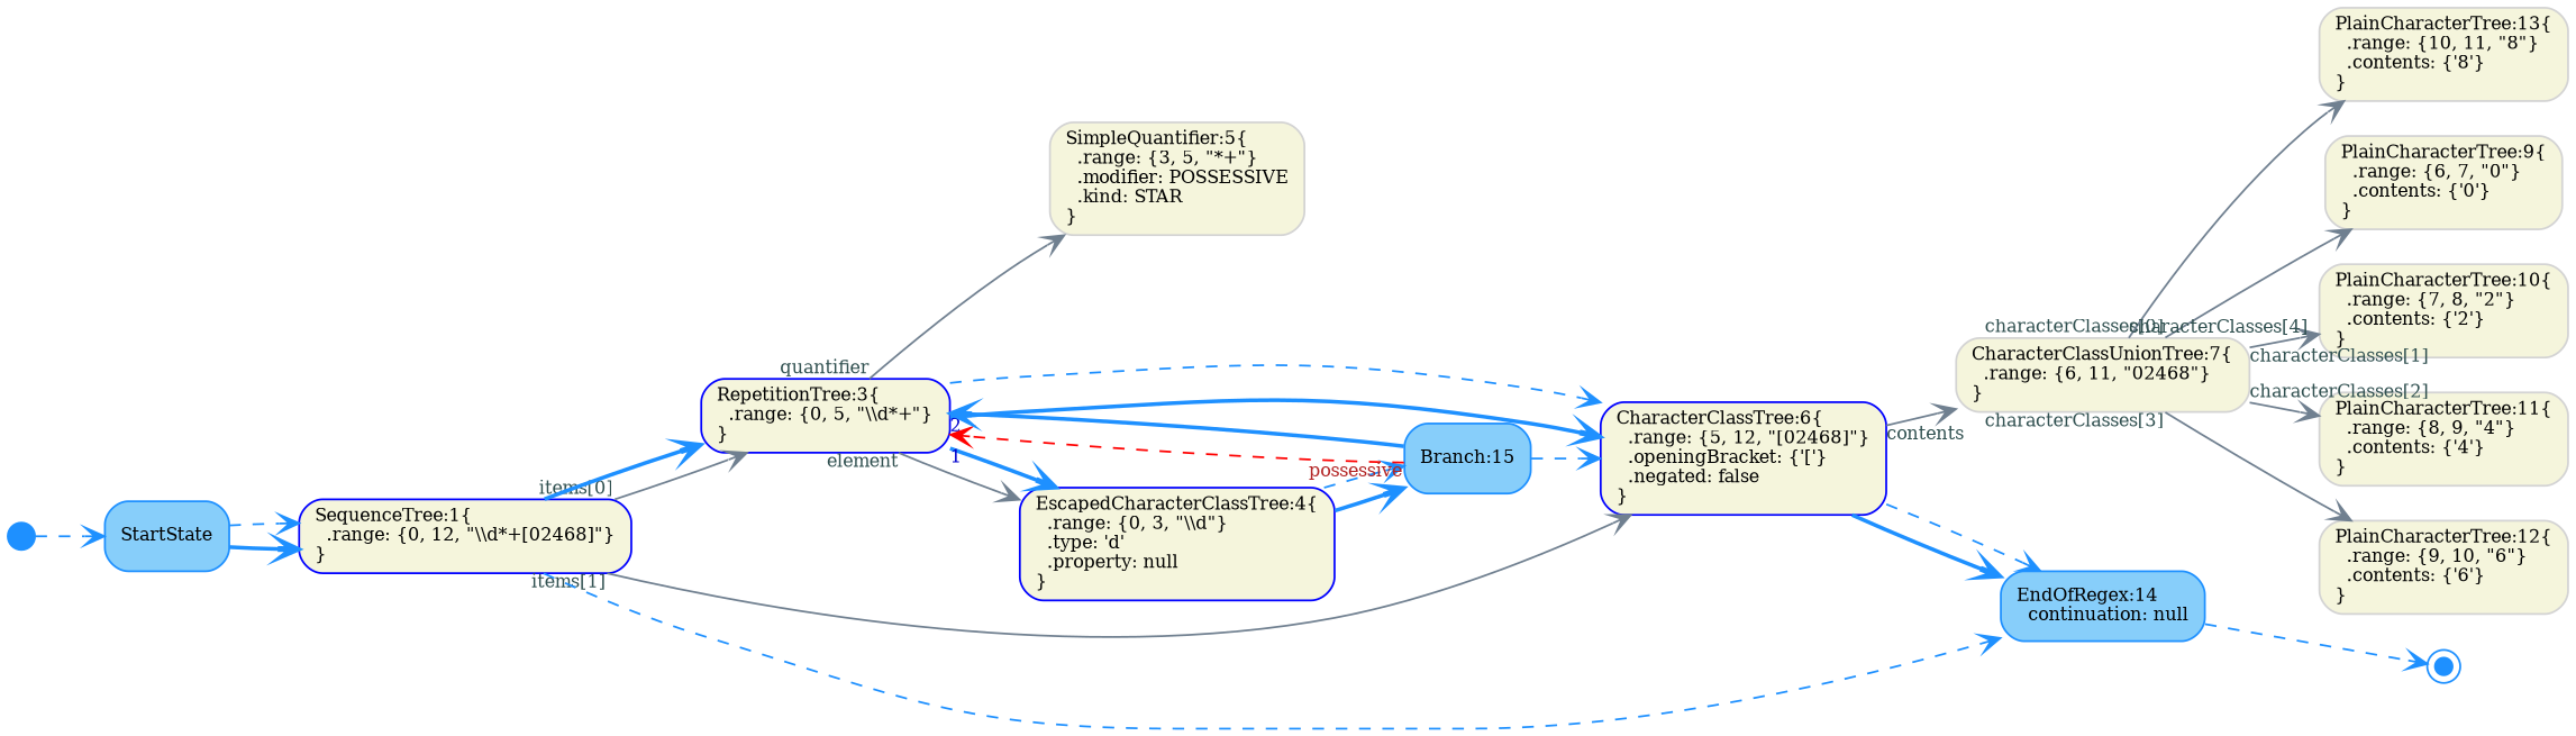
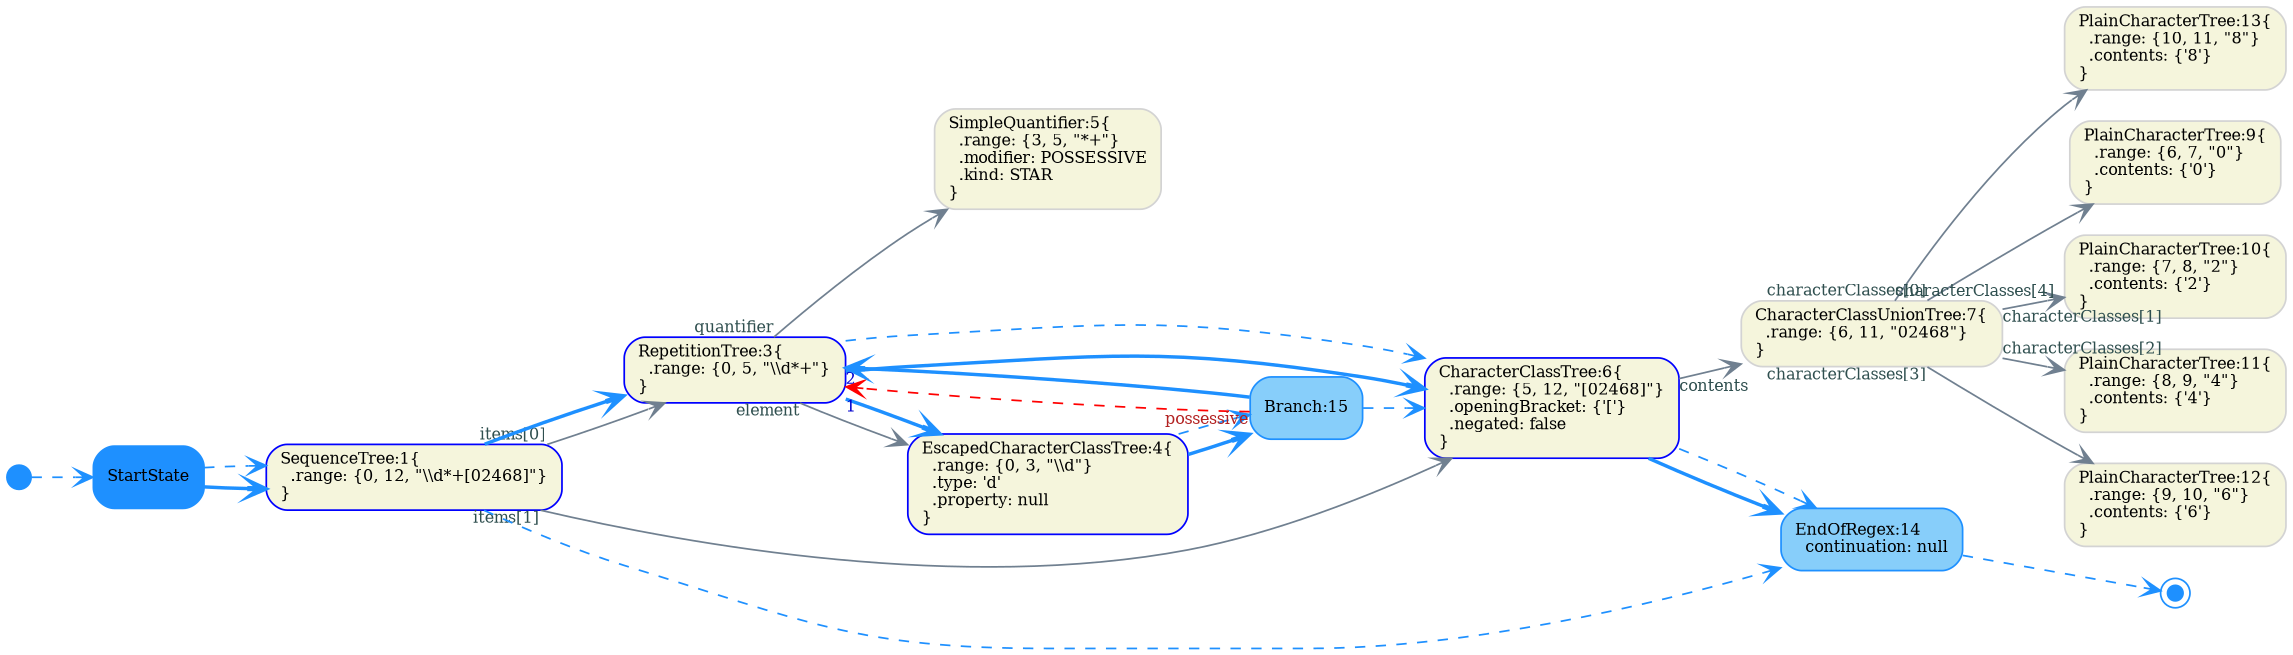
  digraph {
    fontname="DejaVu Serif"
    fontsize=11
    rankdir=LR
    node [color=LightGray fillcolor=Beige fixedsize=false fontname="DejaVu Serif" fontsize=9 shape=box style="rounded,filled"]
    edge [arrowhead=vee arrowtail=none color=DodgerBlue dir=both fontcolor=MediumBlue fontname="DejaVu Serif" fontsize=9 style=solid]
    n1 [color=Blue label="SequenceTree:1\{\l  .range: \{0, 12, \"\\\\d*+[02468]\"\}\l\}\l" width=0.75]
    n2 [color=Blue label="RepetitionTree:3\{\l  .range: \{0, 5, \"\\\\d*+\"\}\l\}\l" width=0.75]
    n3 [color=Blue label="CharacterClassTree:6\{\l  .range: \{5, 12, \"[02468]\"\}\l  .openingBracket: \{'['\}\l  .negated: false\l\}\l" width=0.75]
    n4 [color=DodgerBlue fillcolor=LightSkyBlue label="EndOfRegex:14\l  continuation: null\l" width=0.75]
    n5 [color=Blue label="EscapedCharacterClassTree:4\{\l  .range: \{0, 3, \"\\\\d\"\}\l  .type: 'd'\l  .property: null\l\}\l" width=0.75]
    n6 [label="SimpleQuantifier:5\{\l  .range: \{3, 5, \"*+\"\}\l  .modifier: POSSESSIVE\l  .kind: STAR\l\}\l" width=0.75]
    n7 [color=DodgerBlue fillcolor=LightSkyBlue label="Branch:15\l" width=0.75]
    n8 [label="CharacterClassUnionTree:7\{\l  .range: \{6, 11, \"02468\"\}\l\}\l" width=0.75]
    n9 [label="PlainCharacterTree:9\{\l  .range: \{6, 7, \"0\"\}\l  .contents: \{'0'\}\l\}\l" width=0.75]
    n10 [label="PlainCharacterTree:10\{\l  .range: \{7, 8, \"2\"\}\l  .contents: \{'2'\}\l\}\l" width=0.75]
    n11 [label="PlainCharacterTree:11\{\l  .range: \{8, 9, \"4\"\}\l  .contents: \{'4'\}\l\}\l" width=0.75]
    n12 [label="PlainCharacterTree:12\{\l  .range: \{9, 10, \"6\"\}\l  .contents: \{'6'\}\l\}\l" width=0.75]
    n13 [label="PlainCharacterTree:13\{\l  .range: \{10, 11, \"8\"\}\l  .contents: \{'8'\}\l\}\l" width=0.75]
    n14 [color=DodgerBlue fillcolor=DodgerBlue fixedsize=true label="\l" shape=doublecircle width=0.12]
-   n15 [color=DodgerBlue fillcolor=LightSkyBlue label="StartState\l" width=0.75]
+   n15 [color=DodgerBlue fillcolor=DodgerBlue label="StartState\l" width=0.75]
    n16 [color=DodgerBlue fillcolor=DodgerBlue fixedsize=true label="\l" shape=circle width=0.20]
    n1 -> n2 [color=SlateGray fontcolor=DarkSlateGray taillabel="items[0]"]
    n1 -> n2 [style=bold]
    n1 -> n3 [color=SlateGray fontcolor=DarkSlateGray taillabel="items[1]"]
    n1 -> n4 [style=dashed]
    n2 -> n3 [style=bold taillabel=2]
    n2 -> n3 [style=dashed]
    n2 -> n5 [color=SlateGray fontcolor=DarkSlateGray taillabel=element]
    n2 -> n5 [style=bold taillabel=1]
    n2 -> n6 [color=SlateGray fontcolor=DarkSlateGray taillabel=quantifier]
    n3 -> n4 [style=bold]
    n3 -> n4 [style=dashed]
    n3 -> n8 [color=SlateGray fontcolor=DarkSlateGray taillabel=contents]
    n4 -> n14 [style=dashed]
    n5 -> n7 [style=bold]
    n5 -> n7 [style=dashed]
    n7 -> n2 [color=Red fontcolor=Firebrick style=dashed taillabel=possessive]
    n7 -> n2 [style=bold]
    n7 -> n3 [style=dashed]
    n8 -> n9 [color=SlateGray fontcolor=DarkSlateGray taillabel="characterClasses[0]"]
    n8 -> n10 [color=SlateGray fontcolor=DarkSlateGray taillabel="characterClasses[1]"]
    n8 -> n11 [color=SlateGray fontcolor=DarkSlateGray taillabel="characterClasses[2]"]
    n8 -> n12 [color=SlateGray fontcolor=DarkSlateGray taillabel="characterClasses[3]"]
    n8 -> n13 [color=SlateGray fontcolor=DarkSlateGray taillabel="characterClasses[4]"]
    n15 -> n1 [style=bold]
    n15 -> n1 [style=dashed]
    n16 -> n15 [style=dashed]
  }
